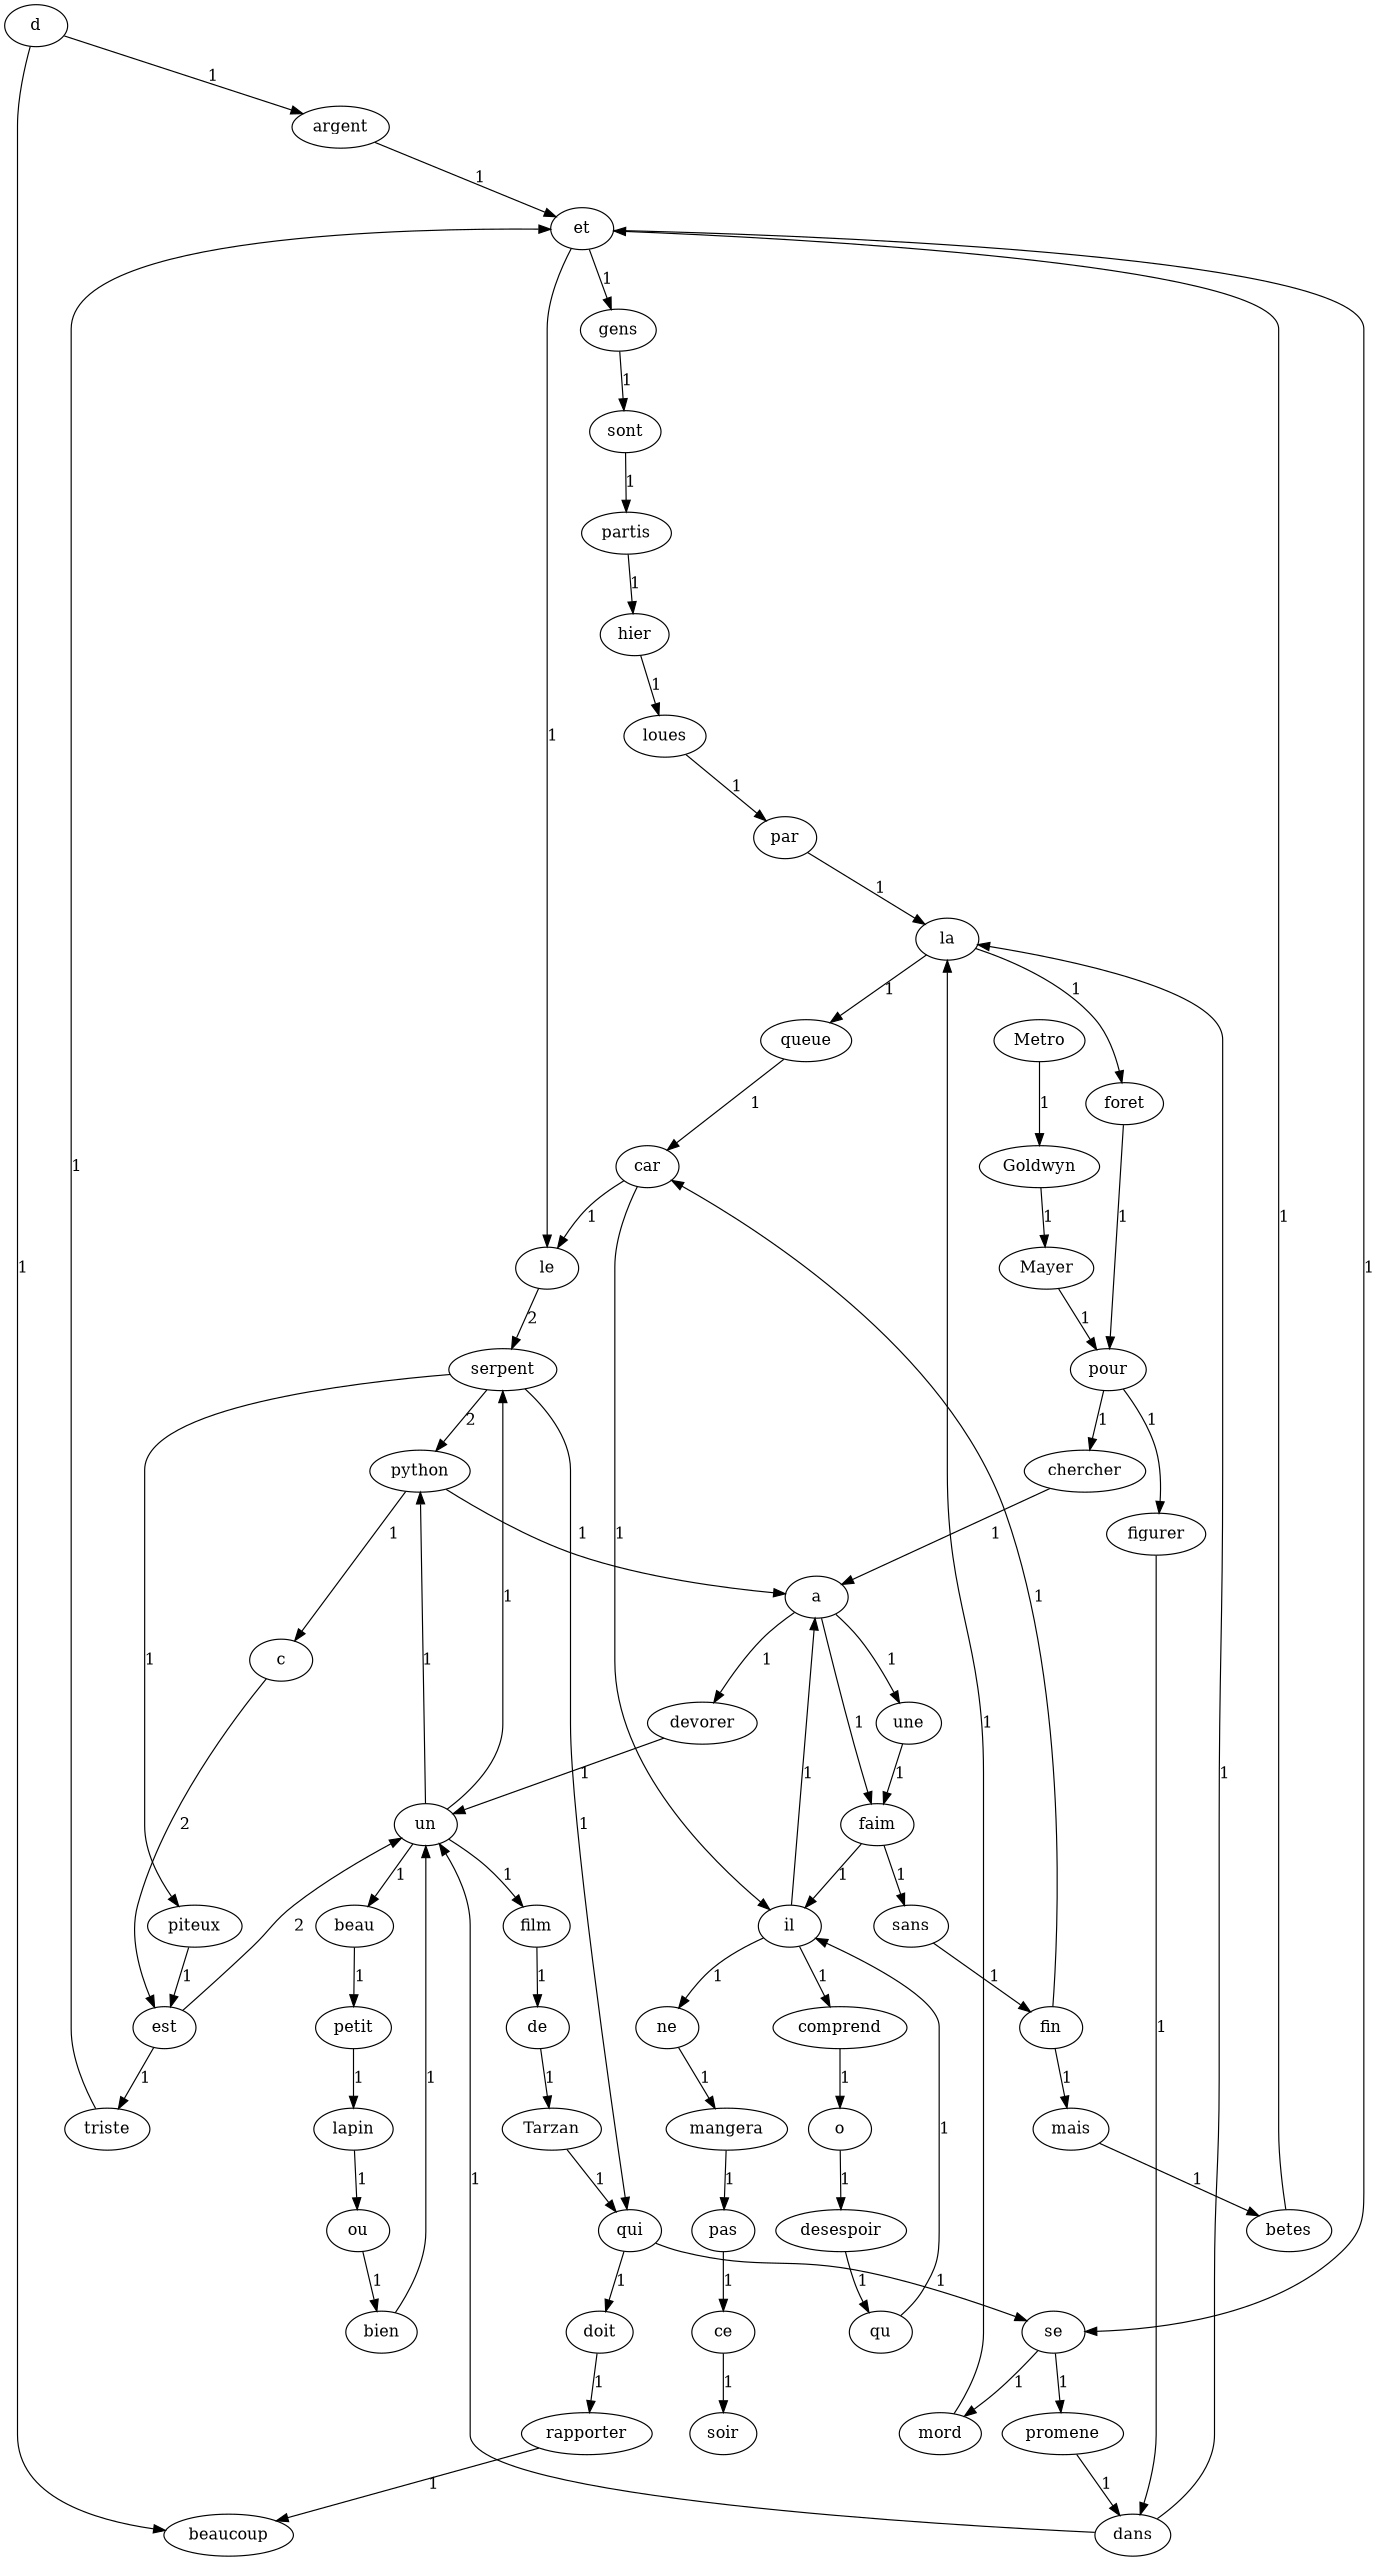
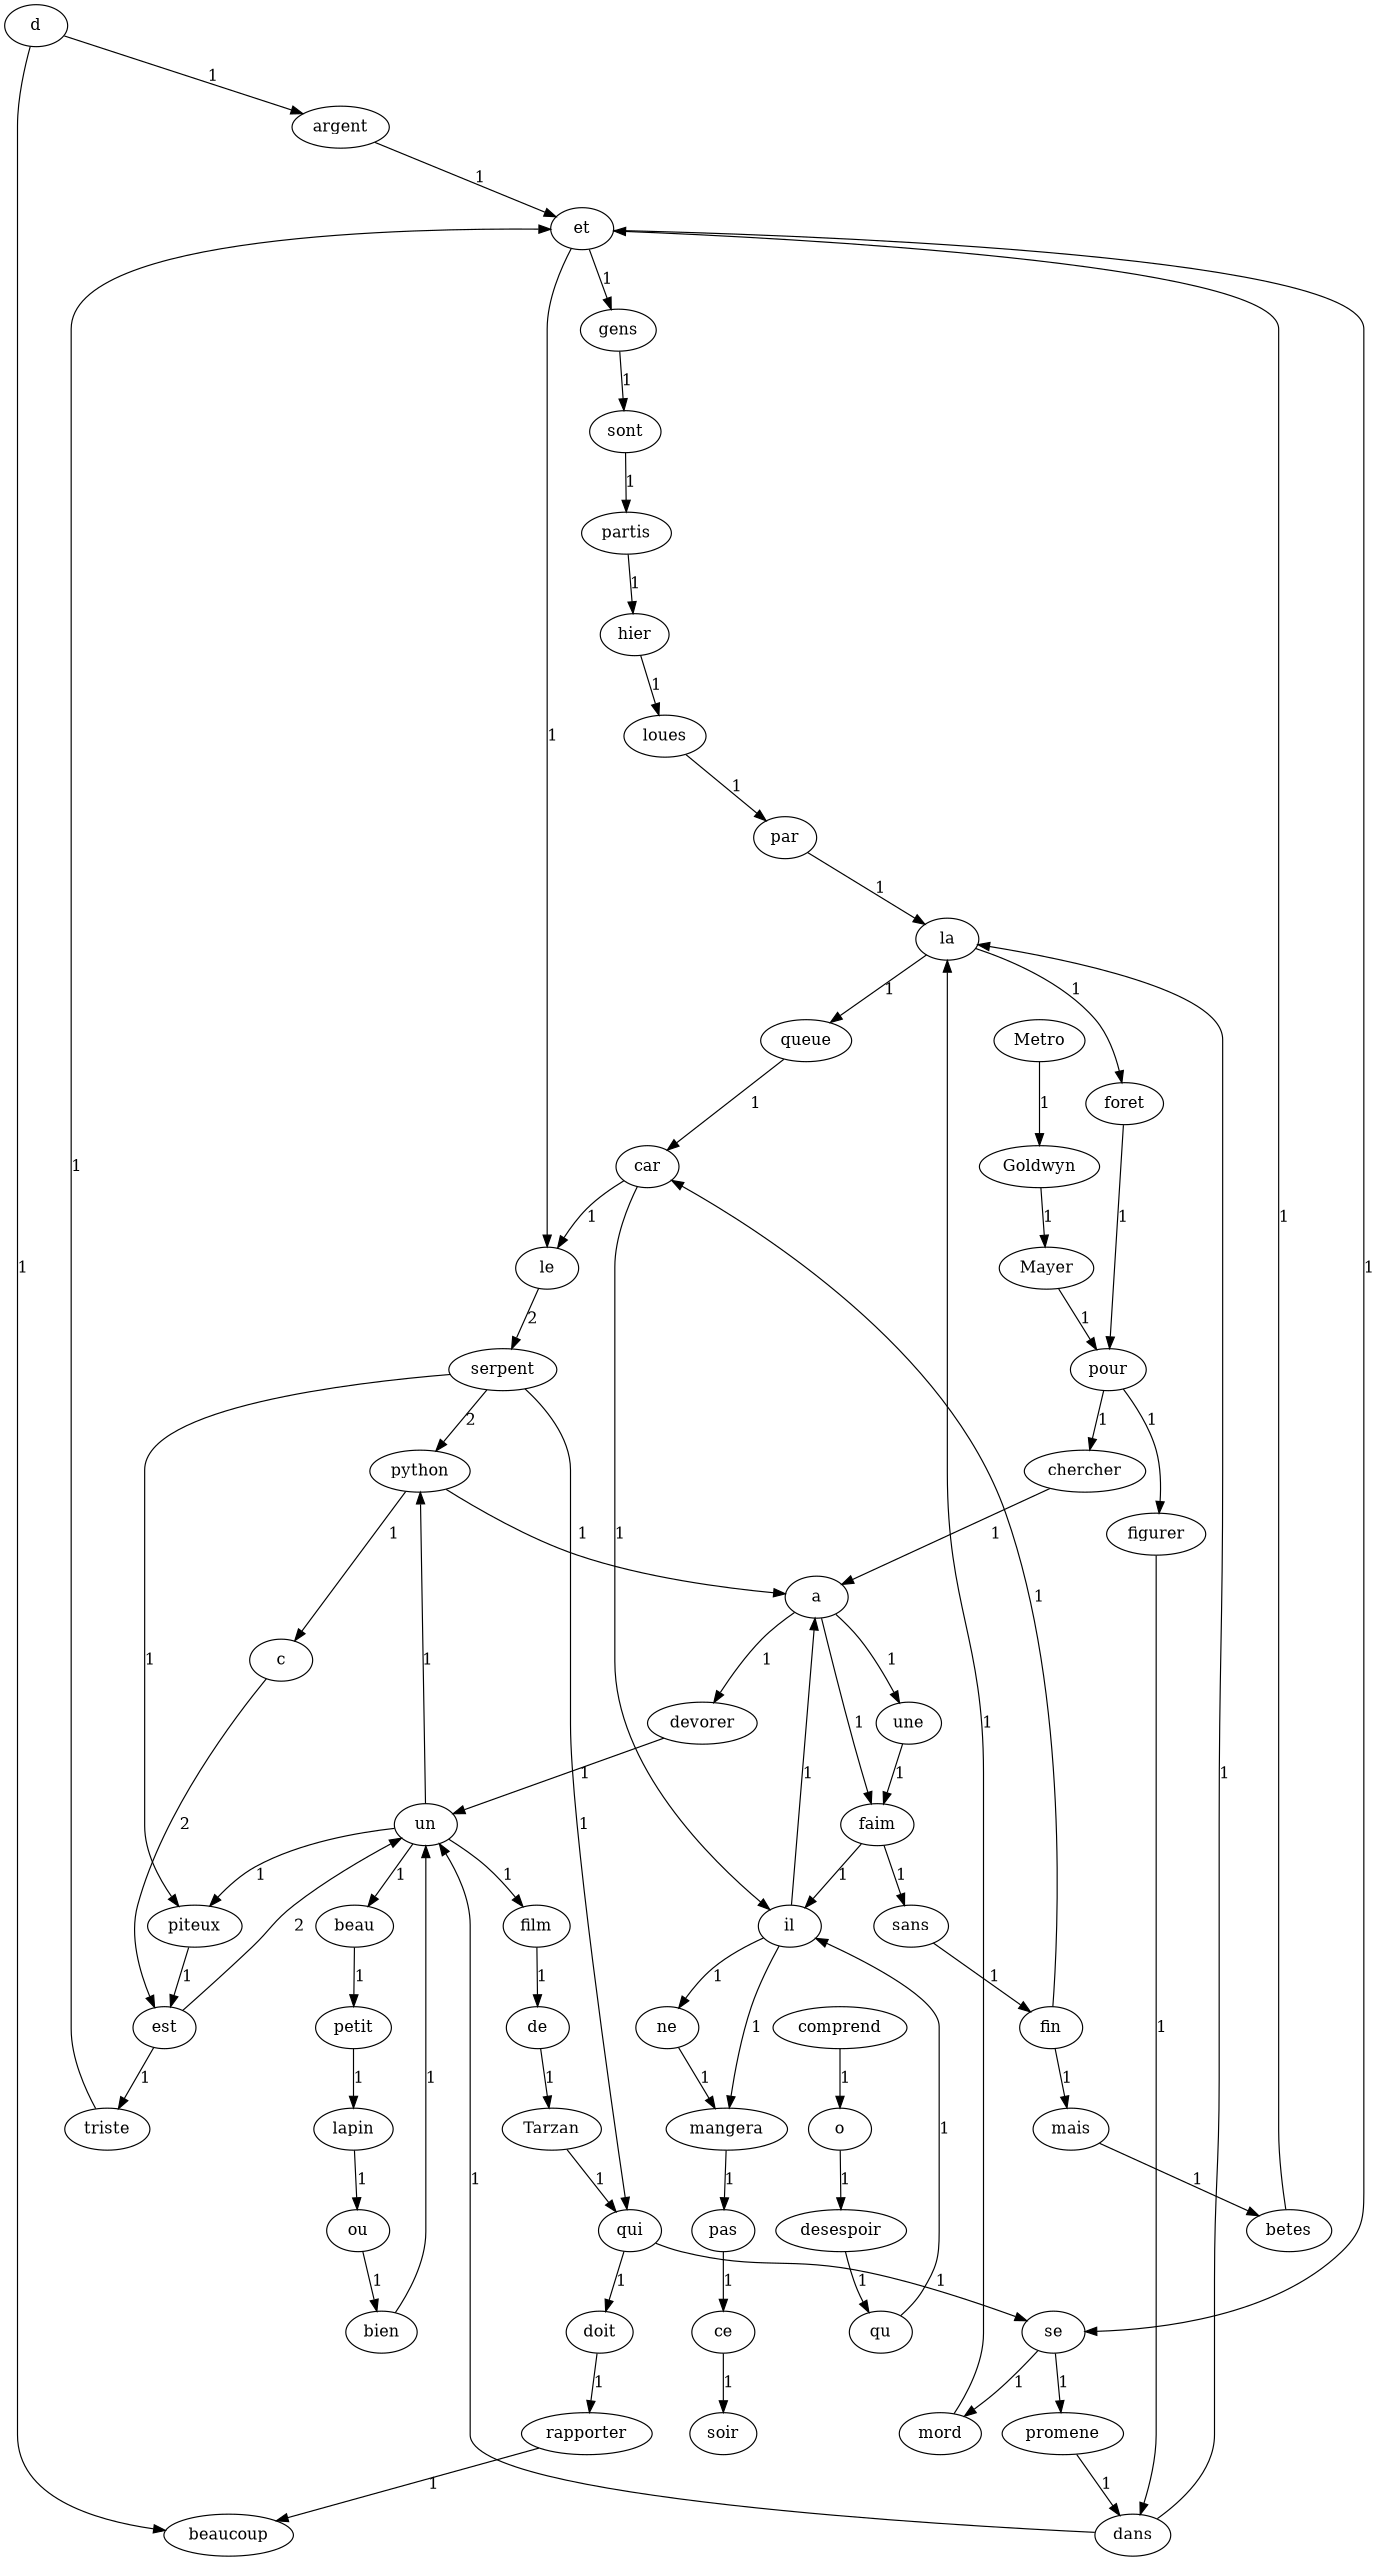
  digraph {
    doit
    rapporter
    beaucoup
    triste
    et
    gens
    se
    le
    sont
    promene
    mord
    serpent
    partis
    hier
    beau
    petit
    lapin
    ou
    pour
    figurer
    chercher
    dans
    a
    un
    la
    faim
    devorer
    une
    il
    comprend
    ne
    o
    mangera
    sans
    desespoir
    pas
    est
    python
    film
    c
    de
    qui
    piteux
    queue
    foret
    car
    Metro
    Goldwyn
    Mayer
    d
    argent
    ce
    soir
    Tarzan
    fin
    mais
    betes
    loues
    par
    qu
    bien
    doit -> rapporter [label=1]
    rapporter -> beaucoup [label=1]
    triste -> et [label=1]
    et -> gens [label=1]
    et -> se [label=1]
    et -> le [label=1]
    gens -> sont [label=1]
    se -> promene [label=1]
    se -> mord [label=1]
    le -> serpent [label=2]
    sont -> partis [label=1]
    promene -> dans [label=1]
    mord -> la [label=1]
    serpent -> python [label=2]
    serpent -> qui [label=1]
    serpent -> piteux [label=1]
    partis -> hier [label=1]
    hier -> loues [label=1]
    beau -> petit [label=1]
    petit -> lapin [label=1]
    lapin -> ou [label=1]
    ou -> bien [label=1]
    pour -> figurer [label=1]
    pour -> chercher [label=1]
    figurer -> dans [label=1]
    chercher -> a [label=1]
    dans -> un [label=1]
    dans -> la [label=1]
    a -> faim [label=1]
    a -> devorer [label=1]
    a -> une [label=1]
-   un -> serpent [label=1]
+   un -> piteux [label=1]
    un -> beau [label=1]
    un -> python [label=1]
    un -> film [label=1]
    la -> queue [label=1]
    la -> foret [label=1]
    faim -> il [label=1]
    faim -> sans [label=1]
    devorer -> un [label=1]
    une -> faim [label=1]
    il -> a [label=1]
-   il -> comprend [label=1]
+   il -> mangera [label=1]
    il -> ne [label=1]
    comprend -> o [label=1]
    ne -> mangera [label=1]
    o -> desespoir [label=1]
    mangera -> pas [label=1]
    sans -> fin [label=1]
    desespoir -> qu [label=1]
    pas -> ce [label=1]
    est -> triste [label=1]
    est -> un [label=2]
    python -> a [label=1]
    python -> c [label=1]
    film -> de [label=1]
    c -> est [label=2]
    de -> Tarzan [label=1]
    qui -> doit [label=1]
    qui -> se [label=1]
    piteux -> est [label=1]
    queue -> car [label=1]
    foret -> pour [label=1]
    car -> le [label=1]
    car -> il [label=1]
    Metro -> Goldwyn [label=1]
    Goldwyn -> Mayer [label=1]
    Mayer -> pour [label=1]
    d -> beaucoup [label=1]
    d -> argent [label=1]
    argent -> et [label=1]
    ce -> soir [label=1]
    Tarzan -> qui [label=1]
    fin -> car [label=1]
    fin -> mais [label=1]
    mais -> betes [label=1]
    betes -> et [label=1]
    loues -> par [label=1]
    par -> la [label=1]
    qu -> il [label=1]
    bien -> un [label=1]
  }
